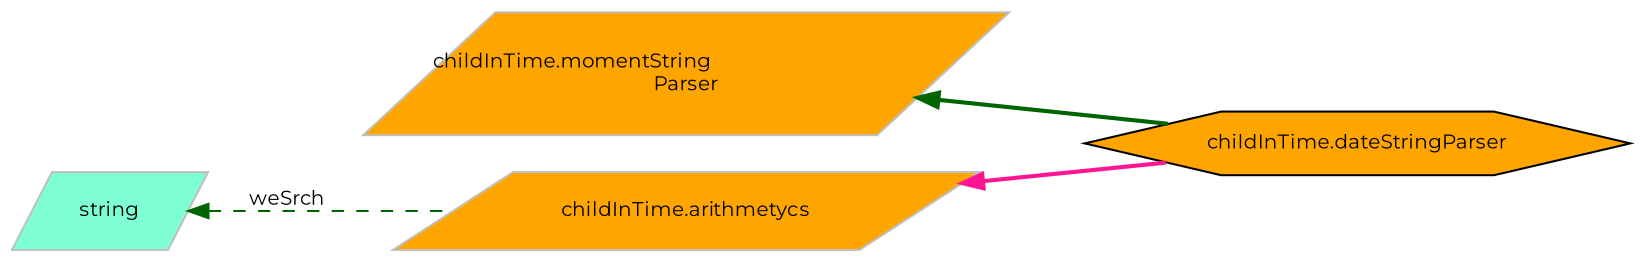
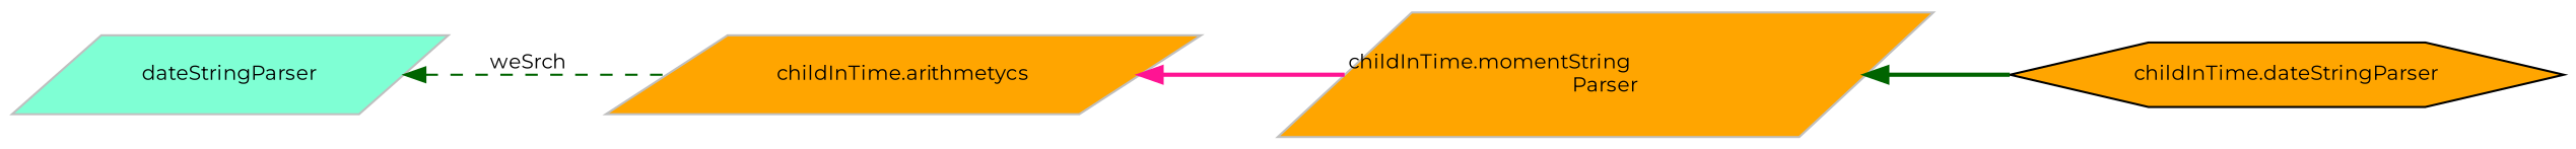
  digraph {
    fontname=Montserrat
    rankdir=LR
    node [color=grey75 fillcolor=orange fontname=Montserrat fontsize=10 shape=parallelogram style=filled]
    edge [color=darkgreen dir=back fontname=Montserrat fontsize=10 labelfontname=Helvetica labelfontsize=10 style=bold]
    n1 [color=black fontcolor=black height=0.2 label="childInTime.dateStringParser" shape=hexagon width=0.4]
    n2 [height=0.2 label="childInTime.momentString\lParser" width=0.4]
    n3 [height=0.2 label="childInTime.arithmetycs" width=0.4]
-   n4 [fillcolor=aquamarine height=0.2 label=string width=0.4]
+   n4 [fillcolor=aquamarine height=0.2 label=dateStringParser width=0.4]
    n2 -> n1
-   n3 -> n1 [color=deeppink]
+   n3 -> n2 [color=deeppink]
    n4 -> n3 [label=" weSrch" style=dashed]
  }
